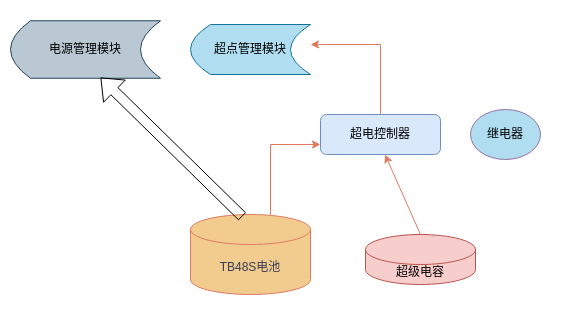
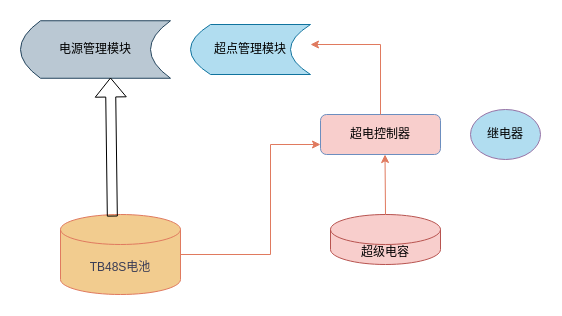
  <mxCell id="0" />
  <mxCell id="1" parent="0" />
- <mxCell id="2" value="超电控制器" style="rounded=1;whiteSpace=wrap;html=1;strokeColor=#6c8ebf;fillColor=#dae8fc;" vertex="1" parent="1"><mxGeometry x="320" y="114" width="120" height="40" as="geometry" /></mxCell>
+ <mxCell id="2" value="超电控制器" style="rounded=1;whiteSpace=wrap;html=1;strokeColor=#6c8ebf;fillColor=#f8cecc;" vertex="1" parent="1"><mxGeometry x="320" y="114" width="120" height="40" as="geometry" /></mxCell>
  <mxCell id="3" value="" style="edgeStyle=orthogonalEdgeStyle;rounded=0;orthogonalLoop=1;jettySize=auto;html=1;strokeColor=#E07A5F;fontColor=#393C56;fillColor=#F2CC8F;" edge="1" parent="1" source="4"><mxGeometry relative="1" as="geometry"><mxPoint x="320" y="144" as="targetPoint" /><Array as="points"><mxPoint x="270" y="254" /><mxPoint x="270" y="144" /></Array></mxGeometry></mxCell>
- <mxCell id="4" value="TB48S电池" style="shape=cylinder3;whiteSpace=wrap;html=1;boundedLbl=1;backgroundOutline=1;size=15;strokeColor=#E07A5F;fontColor=#393C56;fillColor=#F2CC8F;" vertex="1" parent="1"><mxGeometry x="190" y="214" width="120" height="80" as="geometry" /></mxCell>
- <mxCell id="5" value="超级电容" style="shape=cylinder3;whiteSpace=wrap;html=1;boundedLbl=1;backgroundOutline=1;size=15;strokeColor=#b85450;fillColor=#f8cecc;" vertex="1" parent="1"><mxGeometry x="365" y="234" width="110" height="50" as="geometry" /></mxCell>
+ <mxCell id="4" value="TB48S电池" style="shape=cylinder3;whiteSpace=wrap;html=1;boundedLbl=1;backgroundOutline=1;size=15;strokeColor=#E07A5F;fontColor=#393C56;fillColor=#F2CC8F;" vertex="1" parent="1"><mxGeometry x="60" y="214" width="120" height="80" as="geometry" /></mxCell>
+ <mxCell id="5" value="超级电容" style="shape=cylinder3;whiteSpace=wrap;html=1;boundedLbl=1;backgroundOutline=1;size=15;strokeColor=#b85450;fillColor=#f8cecc;" vertex="1" parent="1"><mxGeometry x="330" y="214" width="110" height="50" as="geometry" /></mxCell>
  <mxCell id="6" value="" style="endArrow=classic;html=1;rounded=0;strokeColor=#E07A5F;fontColor=#393C56;fillColor=#F2CC8F;entryX=0.5;entryY=1;entryDx=0;entryDy=0;exitX=0.5;exitY=0;exitDx=0;exitDy=0;exitPerimeter=0;" edge="1" parent="1" source="5"><mxGeometry width="50" height="50" relative="1" as="geometry"><mxPoint x="384.5" y="204" as="sourcePoint" /><mxPoint x="384.5" y="154" as="targetPoint" /></mxGeometry></mxCell>
  <mxCell id="7" value="继电器" style="ellipse;whiteSpace=wrap;html=1;strokeColor=#9673a6;fillColor=#b1ddf0;" vertex="1" parent="1"><mxGeometry x="470" y="109" width="70" height="50" as="geometry" /></mxCell>
  <mxCell id="8" value="" style="endArrow=classic;html=1;rounded=0;strokeColor=#E07A5F;fontColor=#393C56;fillColor=#F2CC8F;exitX=0.5;exitY=0;exitDx=0;exitDy=0;" edge="1" parent="1" source="2"><mxGeometry width="50" height="50" relative="1" as="geometry"><mxPoint x="260" y="94" as="sourcePoint" /><mxPoint x="310" y="44" as="targetPoint" /><Array as="points"><mxPoint x="380" y="44" /></Array></mxGeometry></mxCell>
  <mxCell id="9" value="超点管理模块" style="shape=dataStorage;whiteSpace=wrap;html=1;fixedSize=1;strokeColor=#10739e;fillColor=#b1ddf0;" vertex="1" parent="1"><mxGeometry x="190" y="24" width="120" height="50" as="geometry" /></mxCell>
- <mxCell id="10" value="电源管理模块" style="shape=dataStorage;whiteSpace=wrap;html=1;fixedSize=1;strokeColor=#23445d;fillColor=#bac8d3;" vertex="1" parent="1"><mxGeometry x="10" y="20.25" width="150" height="57.5" as="geometry" /></mxCell>
+ <mxCell id="10" value="电源管理模块" style="shape=dataStorage;whiteSpace=wrap;html=1;fixedSize=1;strokeColor=#23445d;fillColor=#bac8d3;" vertex="1" parent="1"><mxGeometry x="20" y="20.25" width="150" height="57.5" as="geometry" /></mxCell>
  <mxCell id="11" value="" style="shape=flexArrow;endArrow=classic;html=1;rounded=0;fontColor=#393C56;fillColor=none;exitX=0.432;exitY=0.026;exitDx=0;exitDy=0;exitPerimeter=0;entryX=0.6;entryY=0.987;entryDx=0;entryDy=0;entryPerimeter=0;" edge="1" parent="1" source="4" target="10"><mxGeometry width="50" height="50" relative="1" as="geometry"><mxPoint x="140" y="144" as="sourcePoint" /><mxPoint x="106" y="77" as="targetPoint" /></mxGeometry></mxCell>
